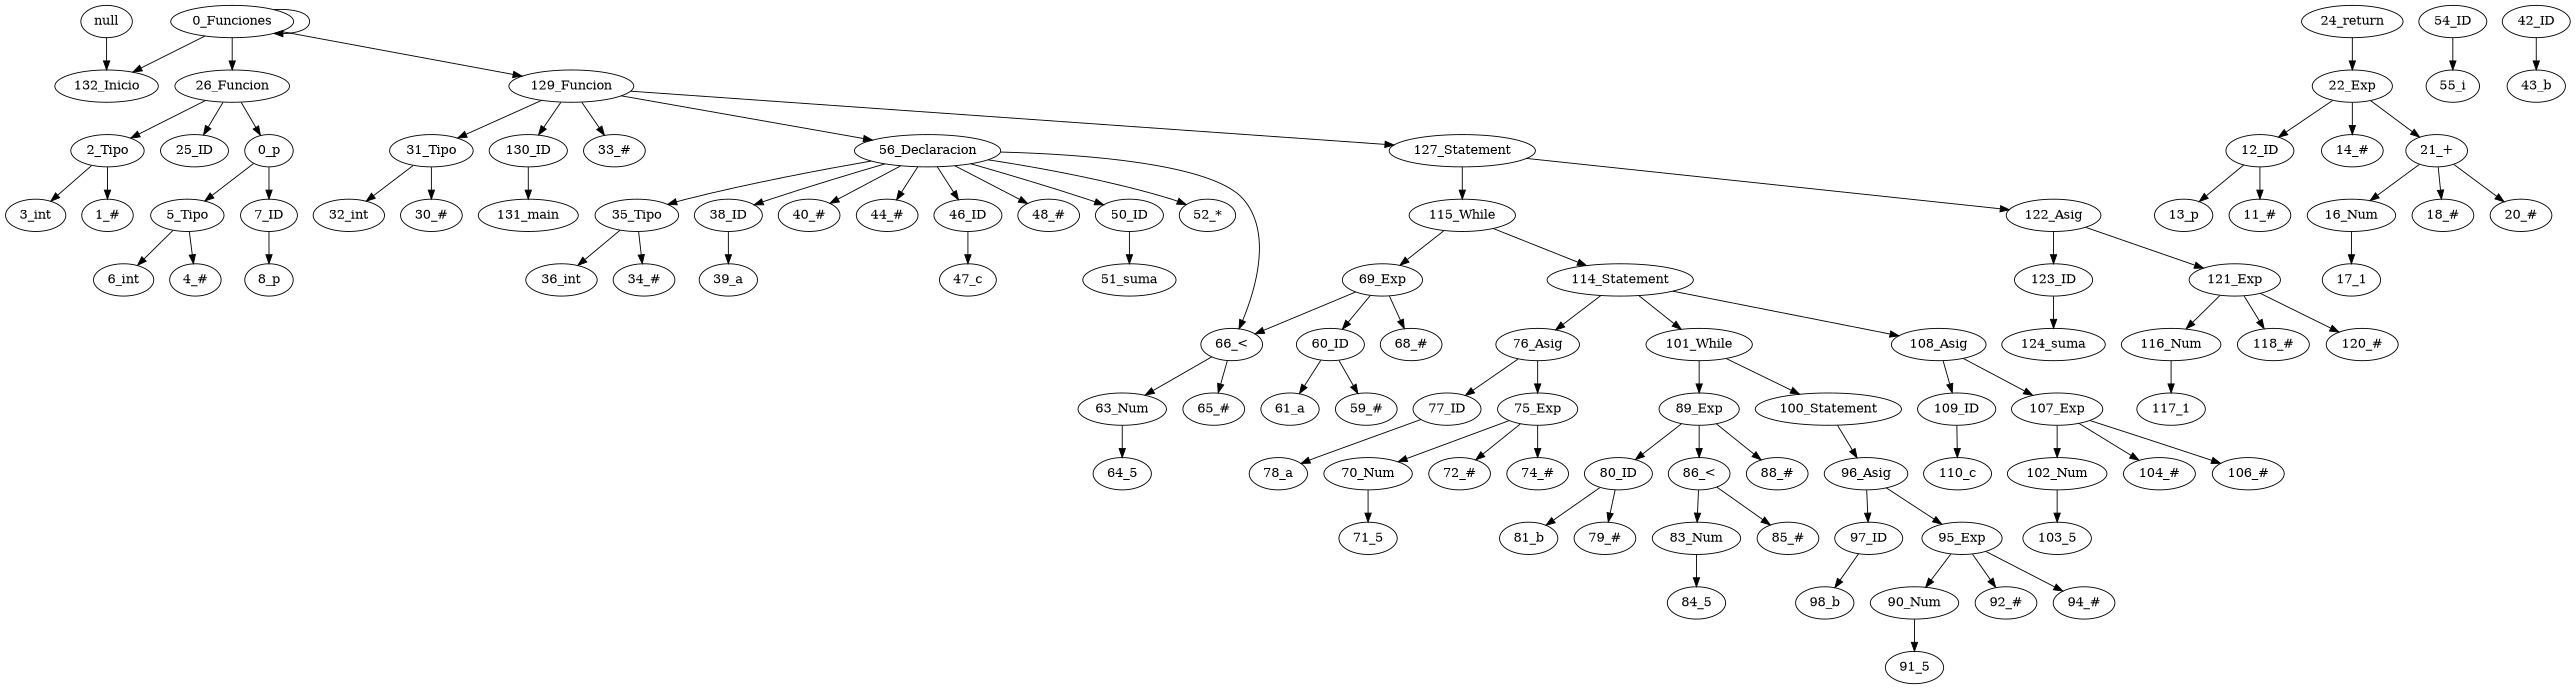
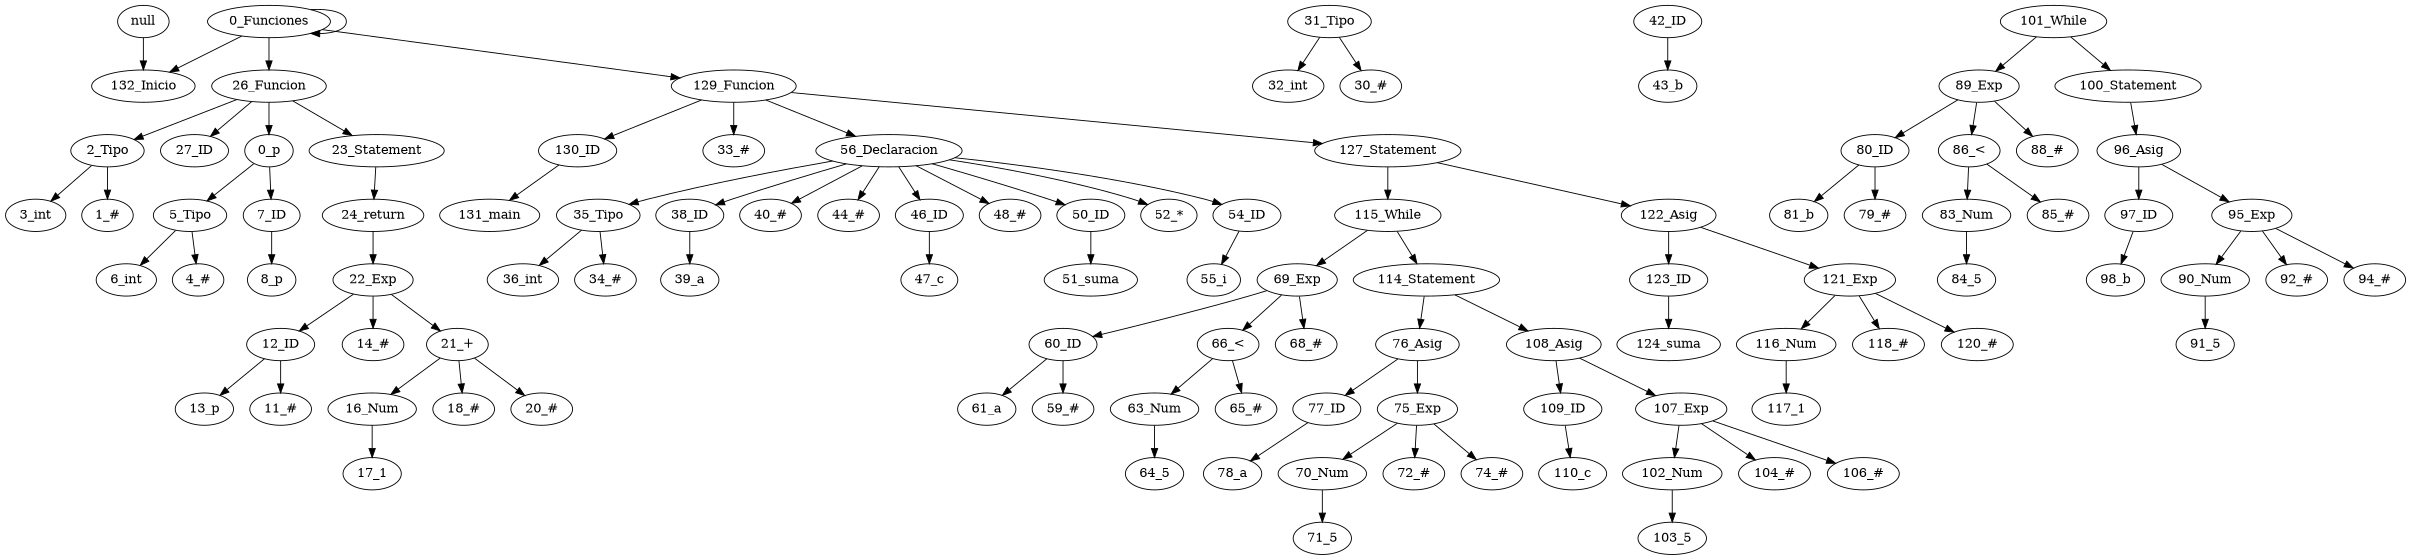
  digraph {
    null
    "132_Inicio"
    "0_Funciones"
    "26_Funcion"
    "129_Funcion"
    "2_Tipo"
-   "27_ID" [label="25_ID"]
+   "27_ID"
    "0_p"
+   "23_Statement"
    "31_Tipo"
    "130_ID"
    "33_#"
    "56_Declaracion"
    "127_Statement"
    "3_int"
    "1_#"
    "5_Tipo"
    "7_ID"
    "24_return"
    "6_int"
    "4_#"
    "8_p"
    "22_Exp"
    "12_ID"
    "14_#"
    "21_+"
    "13_p"
    "11_#"
    "16_Num"
    "18_#"
    "20_#"
    "17_1"
    "32_int"
    "30_#"
    "131_main"
    "35_Tipo"
    "38_ID"
    "40_#"
    "44_#"
    "46_ID"
    "48_#"
    "50_ID"
    "52_*"
    "54_ID"
    "115_While"
    "122_Asig"
    "36_int"
    "34_#"
    "39_a"
    "42_ID"
    "43_b"
    "47_c"
    "51_suma"
    "55_i"
    "69_Exp"
    "114_Statement"
    "123_ID"
    "121_Exp"
    "60_ID"
    "66_<"
    "68_#"
    "76_Asig"
    "101_While"
    "108_Asig"
    "61_a"
    "59_#"
    "63_Num"
    "65_#"
    "64_5"
    "77_ID"
    "75_Exp"
    "89_Exp"
    "100_Statement"
    "109_ID"
    "107_Exp"
    "78_a"
    "70_Num"
    "72_#"
    "74_#"
    "71_5"
    "80_ID"
    "86_<"
    "88_#"
    "96_Asig"
    "81_b"
    "79_#"
    "83_Num"
    "85_#"
    "84_5"
    "97_ID"
    "95_Exp"
    "98_b"
    "90_Num"
    "92_#"
    "94_#"
    "91_5"
    "110_c"
    "102_Num"
    "104_#"
    "106_#"
    "103_5"
    "124_suma"
    "116_Num"
    "118_#"
    "120_#"
    "117_1"
    null -> "132_Inicio"
    "0_Funciones" -> "132_Inicio"
    "0_Funciones" -> "0_Funciones"
    "0_Funciones" -> "26_Funcion"
    "0_Funciones" -> "129_Funcion"
    "26_Funcion" -> "2_Tipo"
    "26_Funcion" -> "27_ID"
    "26_Funcion" -> "0_p"
-   "129_Funcion" -> "31_Tipo"
+   "26_Funcion" -> "23_Statement"
    "129_Funcion" -> "130_ID"
    "129_Funcion" -> "33_#"
    "129_Funcion" -> "56_Declaracion"
    "129_Funcion" -> "127_Statement"
    "2_Tipo" -> "3_int"
    "2_Tipo" -> "1_#"
    "0_p" -> "5_Tipo"
    "0_p" -> "7_ID"
+   "23_Statement" -> "24_return"
    "31_Tipo" -> "32_int"
    "31_Tipo" -> "30_#"
    "130_ID" -> "131_main"
    "56_Declaracion" -> "35_Tipo"
    "56_Declaracion" -> "38_ID"
    "56_Declaracion" -> "40_#"
    "56_Declaracion" -> "44_#"
    "56_Declaracion" -> "46_ID"
    "56_Declaracion" -> "48_#"
    "56_Declaracion" -> "50_ID"
    "56_Declaracion" -> "52_*"
-   "56_Declaracion" -> "66_<"
+   "56_Declaracion" -> "54_ID"
    "127_Statement" -> "115_While"
    "127_Statement" -> "122_Asig"
    "5_Tipo" -> "6_int"
    "5_Tipo" -> "4_#"
    "7_ID" -> "8_p"
    "24_return" -> "22_Exp"
    "22_Exp" -> "12_ID"
    "22_Exp" -> "14_#"
    "22_Exp" -> "21_+"
    "12_ID" -> "13_p"
    "12_ID" -> "11_#"
    "21_+" -> "16_Num"
    "21_+" -> "18_#"
    "21_+" -> "20_#"
    "16_Num" -> "17_1"
    "35_Tipo" -> "36_int"
    "35_Tipo" -> "34_#"
    "38_ID" -> "39_a"
    "46_ID" -> "47_c"
    "50_ID" -> "51_suma"
    "54_ID" -> "55_i"
    "115_While" -> "69_Exp"
    "115_While" -> "114_Statement"
    "122_Asig" -> "123_ID"
    "122_Asig" -> "121_Exp"
    "42_ID" -> "43_b"
    "69_Exp" -> "60_ID"
    "69_Exp" -> "66_<"
    "69_Exp" -> "68_#"
    "114_Statement" -> "76_Asig"
-   "114_Statement" -> "101_While"
    "114_Statement" -> "108_Asig"
    "123_ID" -> "124_suma"
    "121_Exp" -> "116_Num"
    "121_Exp" -> "118_#"
    "121_Exp" -> "120_#"
    "60_ID" -> "61_a"
    "60_ID" -> "59_#"
    "66_<" -> "63_Num"
    "66_<" -> "65_#"
    "76_Asig" -> "77_ID"
    "76_Asig" -> "75_Exp"
    "101_While" -> "89_Exp"
    "101_While" -> "100_Statement"
    "108_Asig" -> "109_ID"
    "108_Asig" -> "107_Exp"
    "63_Num" -> "64_5"
    "77_ID" -> "78_a"
    "75_Exp" -> "70_Num"
    "75_Exp" -> "72_#"
    "75_Exp" -> "74_#"
    "89_Exp" -> "80_ID"
    "89_Exp" -> "86_<"
    "89_Exp" -> "88_#"
    "100_Statement" -> "96_Asig"
    "109_ID" -> "110_c"
    "107_Exp" -> "102_Num"
    "107_Exp" -> "104_#"
    "107_Exp" -> "106_#"
    "70_Num" -> "71_5"
    "80_ID" -> "81_b"
    "80_ID" -> "79_#"
    "86_<" -> "83_Num"
    "86_<" -> "85_#"
    "96_Asig" -> "97_ID"
    "96_Asig" -> "95_Exp"
    "83_Num" -> "84_5"
    "97_ID" -> "98_b"
    "95_Exp" -> "90_Num"
    "95_Exp" -> "92_#"
    "95_Exp" -> "94_#"
    "90_Num" -> "91_5"
    "102_Num" -> "103_5"
    "116_Num" -> "117_1"
  }
